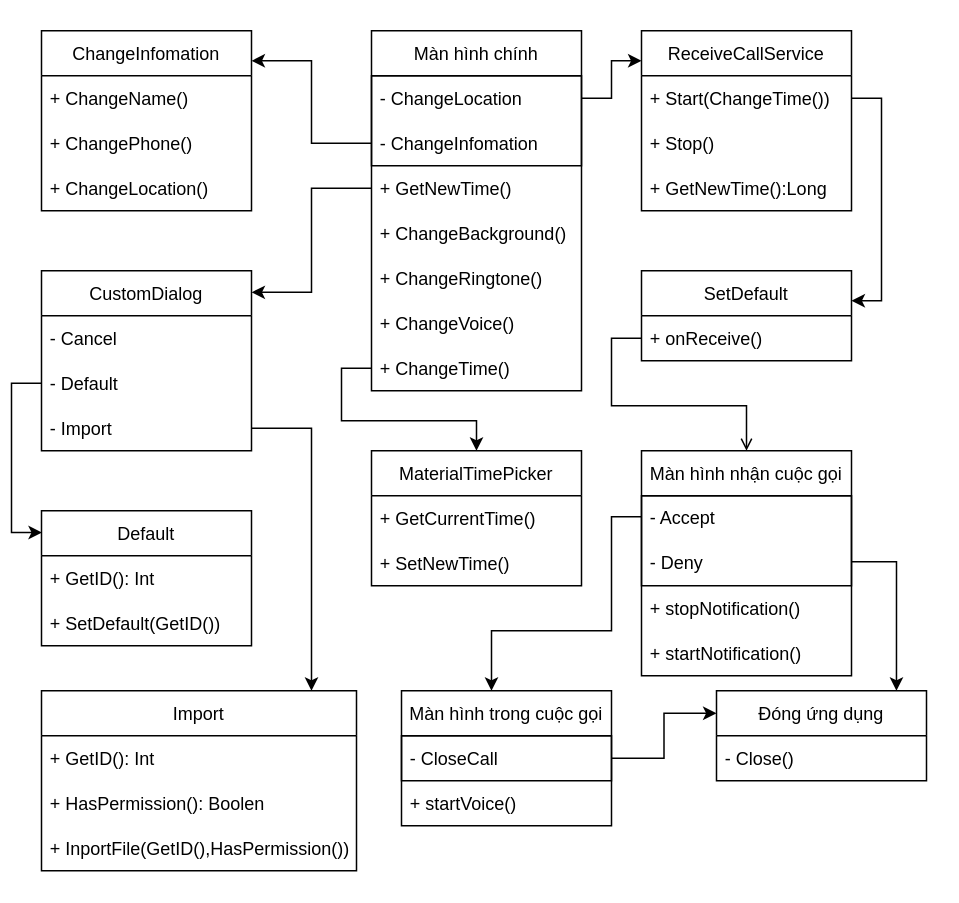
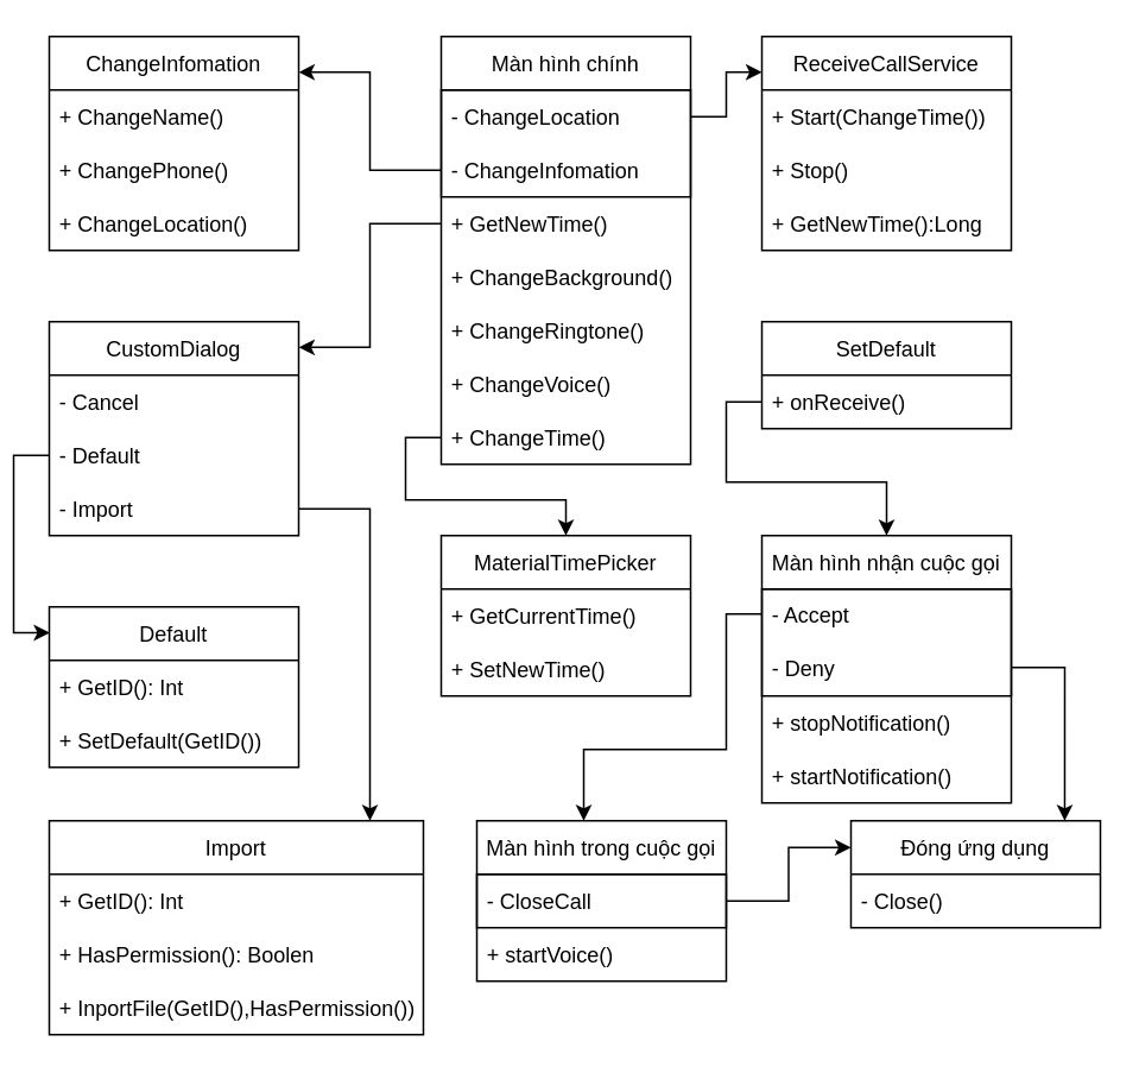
  <mxCell id="0" />
  <mxCell id="1" parent="0" />
  <mxCell id="2" value="Màn hình chính" style="swimlane;fontStyle=0;childLayout=stackLayout;horizontal=1;startSize=30;horizontalStack=0;resizeParent=1;resizeParentMax=0;resizeLast=0;collapsible=1;marginBottom=0;" vertex="1" parent="1"><mxGeometry x="240" y="20" width="140" height="240" as="geometry"><mxRectangle x="90" y="120" width="110" height="30" as="alternateBounds" /></mxGeometry></mxCell>
  <mxCell id="3" value="" style="group;strokeColor=default;" vertex="1" connectable="0" parent="2"><mxGeometry y="30" width="140" height="60" as="geometry" /></mxCell>
  <mxCell id="4" value="- ChangeLocation" style="text;strokeColor=none;fillColor=none;align=left;verticalAlign=middle;spacingLeft=4;spacingRight=4;overflow=hidden;points=[[0,0.5],[1,0.5]];portConstraint=eastwest;rotatable=0;" vertex="1" parent="3"><mxGeometry width="140" height="30" as="geometry" /></mxCell>
  <mxCell id="5" value="- ChangeInfomation" style="text;strokeColor=none;fillColor=none;align=left;verticalAlign=middle;spacingLeft=4;spacingRight=4;overflow=hidden;points=[[0,0.5],[1,0.5]];portConstraint=eastwest;rotatable=0;&#10;borderBottom=default;sketch=0;glass=0;rounded=0;fontStyle=0;BorderColor=default;" vertex="1" parent="3"><mxGeometry y="30" width="140" height="30" as="geometry" /></mxCell>
  <mxCell id="6" value="+ GetNewTime()" style="text;strokeColor=none;fillColor=none;align=left;verticalAlign=middle;spacingLeft=4;spacingRight=4;overflow=hidden;points=[[0,0.5],[1,0.5]];portConstraint=eastwest;rotatable=0;" vertex="1" parent="2"><mxGeometry y="90" width="140" height="30" as="geometry" /></mxCell>
  <mxCell id="7" value="+ ChangeBackground()" style="text;strokeColor=none;fillColor=none;align=left;verticalAlign=middle;spacingLeft=4;spacingRight=4;overflow=hidden;points=[[0,0.5],[1,0.5]];portConstraint=eastwest;rotatable=0;" vertex="1" parent="2"><mxGeometry y="120" width="140" height="30" as="geometry" /></mxCell>
  <mxCell id="8" value="+ ChangeRingtone()" style="text;strokeColor=none;fillColor=none;align=left;verticalAlign=middle;spacingLeft=4;spacingRight=4;overflow=hidden;points=[[0,0.5],[1,0.5]];portConstraint=eastwest;rotatable=0;" vertex="1" parent="2"><mxGeometry y="150" width="140" height="30" as="geometry" /></mxCell>
  <mxCell id="9" value="+ ChangeVoice()" style="text;strokeColor=none;fillColor=none;align=left;verticalAlign=middle;spacingLeft=4;spacingRight=4;overflow=hidden;points=[[0,0.5],[1,0.5]];portConstraint=eastwest;rotatable=0;" vertex="1" parent="2"><mxGeometry y="180" width="140" height="30" as="geometry" /></mxCell>
  <mxCell id="10" value="+ ChangeTime()" style="text;strokeColor=none;fillColor=none;align=left;verticalAlign=middle;spacingLeft=4;spacingRight=4;overflow=hidden;points=[[0,0.5],[1,0.5]];portConstraint=eastwest;rotatable=0;" vertex="1" parent="2"><mxGeometry y="210" width="140" height="30" as="geometry" /></mxCell>
  <mxCell id="11" value="ChangeInfomation" style="swimlane;fontStyle=0;childLayout=stackLayout;horizontal=1;startSize=30;horizontalStack=0;resizeParent=1;resizeParentMax=0;resizeLast=0;collapsible=1;marginBottom=0;" vertex="1" parent="1"><mxGeometry x="20" y="20" width="140" height="120" as="geometry" /></mxCell>
  <mxCell id="12" value="+ ChangeName()" style="text;strokeColor=none;fillColor=none;align=left;verticalAlign=middle;spacingLeft=4;spacingRight=4;overflow=hidden;points=[[0,0.5],[1,0.5]];portConstraint=eastwest;rotatable=0;" vertex="1" parent="11"><mxGeometry y="30" width="140" height="30" as="geometry" /></mxCell>
  <mxCell id="13" value="+ ChangePhone()" style="text;strokeColor=none;fillColor=none;align=left;verticalAlign=middle;spacingLeft=4;spacingRight=4;overflow=hidden;points=[[0,0.5],[1,0.5]];portConstraint=eastwest;rotatable=0;" vertex="1" parent="11"><mxGeometry y="60" width="140" height="30" as="geometry" /></mxCell>
  <mxCell id="14" value="+ ChangeLocation()" style="text;strokeColor=none;fillColor=none;align=left;verticalAlign=middle;spacingLeft=4;spacingRight=4;overflow=hidden;points=[[0,0.5],[1,0.5]];portConstraint=eastwest;rotatable=0;" vertex="1" parent="11"><mxGeometry y="90" width="140" height="30" as="geometry" /></mxCell>
  <mxCell id="15" style="edgeStyle=orthogonalEdgeStyle;rounded=0;orthogonalLoop=1;jettySize=auto;html=1;entryX=1;entryY=0.167;entryDx=0;entryDy=0;entryPerimeter=0;" edge="1" parent="1" source="5" target="11"><mxGeometry relative="1" as="geometry" /></mxCell>
  <mxCell id="16" value="CustomDialog" style="swimlane;fontStyle=0;childLayout=stackLayout;horizontal=1;startSize=30;horizontalStack=0;resizeParent=1;resizeParentMax=0;resizeLast=0;collapsible=1;marginBottom=0;" vertex="1" parent="1"><mxGeometry x="20" y="180" width="140" height="120" as="geometry" /></mxCell>
  <mxCell id="17" value="- Cancel" style="text;strokeColor=none;fillColor=none;align=left;verticalAlign=middle;spacingLeft=4;spacingRight=4;overflow=hidden;points=[[0,0.5],[1,0.5]];portConstraint=eastwest;rotatable=0;" vertex="1" parent="16"><mxGeometry y="30" width="140" height="30" as="geometry" /></mxCell>
  <mxCell id="18" value="- Default" style="text;strokeColor=none;fillColor=none;align=left;verticalAlign=middle;spacingLeft=4;spacingRight=4;overflow=hidden;points=[[0,0.5],[1,0.5]];portConstraint=eastwest;rotatable=0;" vertex="1" parent="16"><mxGeometry y="60" width="140" height="30" as="geometry" /></mxCell>
  <mxCell id="19" value="- Import" style="text;strokeColor=none;fillColor=none;align=left;verticalAlign=middle;spacingLeft=4;spacingRight=4;overflow=hidden;points=[[0,0.5],[1,0.5]];portConstraint=eastwest;rotatable=0;" vertex="1" parent="16"><mxGeometry y="90" width="140" height="30" as="geometry" /></mxCell>
  <mxCell id="20" style="edgeStyle=orthogonalEdgeStyle;rounded=0;orthogonalLoop=1;jettySize=auto;html=1;entryX=1;entryY=0.12;entryDx=0;entryDy=0;entryPerimeter=0;" edge="1" parent="1" source="6" target="16"><mxGeometry relative="1" as="geometry" /></mxCell>
  <mxCell id="21" value="Default" style="swimlane;fontStyle=0;childLayout=stackLayout;horizontal=1;startSize=30;horizontalStack=0;resizeParent=1;resizeParentMax=0;resizeLast=0;collapsible=1;marginBottom=0;" vertex="1" parent="1"><mxGeometry x="20" y="340" width="140" height="90" as="geometry" /></mxCell>
  <mxCell id="22" value="+ GetID(): Int" style="text;strokeColor=none;fillColor=none;align=left;verticalAlign=middle;spacingLeft=4;spacingRight=4;overflow=hidden;points=[[0,0.5],[1,0.5]];portConstraint=eastwest;rotatable=0;" vertex="1" parent="21"><mxGeometry y="30" width="140" height="30" as="geometry" /></mxCell>
  <mxCell id="23" value="+ SetDefault(GetID())" style="text;strokeColor=none;fillColor=none;align=left;verticalAlign=middle;spacingLeft=4;spacingRight=4;overflow=hidden;points=[[0,0.5],[1,0.5]];portConstraint=eastwest;rotatable=0;" vertex="1" parent="21"><mxGeometry y="60" width="140" height="30" as="geometry" /></mxCell>
  <mxCell id="24" style="edgeStyle=orthogonalEdgeStyle;rounded=0;orthogonalLoop=1;jettySize=auto;html=1;entryX=0.002;entryY=0.161;entryDx=0;entryDy=0;entryPerimeter=0;" edge="1" parent="1" source="18" target="21"><mxGeometry relative="1" as="geometry" /></mxCell>
  <mxCell id="25" value="Import" style="swimlane;fontStyle=0;childLayout=stackLayout;horizontal=1;startSize=30;horizontalStack=0;resizeParent=1;resizeParentMax=0;resizeLast=0;collapsible=1;marginBottom=0;" vertex="1" parent="1"><mxGeometry x="20" y="460" width="210" height="120" as="geometry" /></mxCell>
  <mxCell id="26" value="+ GetID(): Int" style="text;strokeColor=none;fillColor=none;align=left;verticalAlign=middle;spacingLeft=4;spacingRight=4;overflow=hidden;points=[[0,0.5],[1,0.5]];portConstraint=eastwest;rotatable=0;" vertex="1" parent="25"><mxGeometry y="30" width="210" height="30" as="geometry" /></mxCell>
  <mxCell id="27" value="+ HasPermission(): Boolen" style="text;strokeColor=none;fillColor=none;align=left;verticalAlign=middle;spacingLeft=4;spacingRight=4;overflow=hidden;points=[[0,0.5],[1,0.5]];portConstraint=eastwest;rotatable=0;" vertex="1" parent="25"><mxGeometry y="60" width="210" height="30" as="geometry" /></mxCell>
  <mxCell id="28" value="+ InportFile(GetID(),HasPermission())" style="text;strokeColor=none;fillColor=none;align=left;verticalAlign=middle;spacingLeft=4;spacingRight=4;overflow=hidden;points=[[0,0.5],[1,0.5]];portConstraint=eastwest;rotatable=0;" vertex="1" parent="25"><mxGeometry y="90" width="210" height="30" as="geometry" /></mxCell>
  <mxCell id="29" style="edgeStyle=orthogonalEdgeStyle;rounded=0;orthogonalLoop=1;jettySize=auto;html=1;" edge="1" parent="1" source="19" target="25"><mxGeometry relative="1" as="geometry"><Array as="points"><mxPoint x="200" y="285" /></Array></mxGeometry></mxCell>
  <mxCell id="30" value="MaterialTimePicker" style="swimlane;fontStyle=0;childLayout=stackLayout;horizontal=1;startSize=30;horizontalStack=0;resizeParent=1;resizeParentMax=0;resizeLast=0;collapsible=1;marginBottom=0;" vertex="1" parent="1"><mxGeometry x="240" y="300" width="140" height="90" as="geometry" /></mxCell>
  <mxCell id="31" value="+ GetCurrentTime()" style="text;strokeColor=none;fillColor=none;align=left;verticalAlign=middle;spacingLeft=4;spacingRight=4;overflow=hidden;points=[[0,0.5],[1,0.5]];portConstraint=eastwest;rotatable=0;" vertex="1" parent="30"><mxGeometry y="30" width="140" height="30" as="geometry" /></mxCell>
  <mxCell id="32" value="+ SetNewTime()" style="text;strokeColor=none;fillColor=none;align=left;verticalAlign=middle;spacingLeft=4;spacingRight=4;overflow=hidden;points=[[0,0.5],[1,0.5]];portConstraint=eastwest;rotatable=0;" vertex="1" parent="30"><mxGeometry y="60" width="140" height="30" as="geometry" /></mxCell>
  <mxCell id="33" style="edgeStyle=orthogonalEdgeStyle;rounded=0;orthogonalLoop=1;jettySize=auto;html=1;" edge="1" parent="1" source="10" target="30"><mxGeometry relative="1" as="geometry" /></mxCell>
  <mxCell id="34" value="ReceiveCallService" style="swimlane;fontStyle=0;childLayout=stackLayout;horizontal=1;startSize=30;horizontalStack=0;resizeParent=1;resizeParentMax=0;resizeLast=0;collapsible=1;marginBottom=0;" vertex="1" parent="1"><mxGeometry x="420" y="20" width="140" height="120" as="geometry" /></mxCell>
  <mxCell id="35" value="+ Start(ChangeTime())" style="text;strokeColor=none;fillColor=none;align=left;verticalAlign=middle;spacingLeft=4;spacingRight=4;overflow=hidden;points=[[0,0.5],[1,0.5]];portConstraint=eastwest;rotatable=0;" vertex="1" parent="34"><mxGeometry y="30" width="140" height="30" as="geometry" /></mxCell>
  <mxCell id="36" value="+ Stop()" style="text;strokeColor=none;fillColor=none;align=left;verticalAlign=middle;spacingLeft=4;spacingRight=4;overflow=hidden;points=[[0,0.5],[1,0.5]];portConstraint=eastwest;rotatable=0;" vertex="1" parent="34"><mxGeometry y="60" width="140" height="30" as="geometry" /></mxCell>
  <mxCell id="37" value="+ GetNewTime():Long" style="text;strokeColor=none;fillColor=none;align=left;verticalAlign=middle;spacingLeft=4;spacingRight=4;overflow=hidden;points=[[0,0.5],[1,0.5]];portConstraint=eastwest;rotatable=0;" vertex="1" parent="34"><mxGeometry y="90" width="140" height="30" as="geometry" /></mxCell>
  <mxCell id="38" style="edgeStyle=orthogonalEdgeStyle;rounded=0;orthogonalLoop=1;jettySize=auto;html=1;entryX=0;entryY=0.167;entryDx=0;entryDy=0;entryPerimeter=0;" edge="1" parent="1" source="4" target="34"><mxGeometry relative="1" as="geometry" /></mxCell>
  <mxCell id="39" value="SetDefault" style="swimlane;fontStyle=0;childLayout=stackLayout;horizontal=1;startSize=30;horizontalStack=0;resizeParent=1;resizeParentMax=0;resizeLast=0;collapsible=1;marginBottom=0;" vertex="1" parent="1"><mxGeometry x="420" y="180" width="140" height="60" as="geometry" /></mxCell>
  <mxCell id="40" value="+ onReceive()" style="text;strokeColor=none;fillColor=none;align=left;verticalAlign=middle;spacingLeft=4;spacingRight=4;overflow=hidden;points=[[0,0.5],[1,0.5]];portConstraint=eastwest;rotatable=0;" vertex="1" parent="39"><mxGeometry y="30" width="140" height="30" as="geometry" /></mxCell>
- <mxCell id="41" style="edgeStyle=orthogonalEdgeStyle;rounded=0;orthogonalLoop=1;jettySize=auto;html=1;" edge="1" parent="1" source="35" target="39"><mxGeometry relative="1" as="geometry"><mxPoint x="570" y="200" as="targetPoint" /><Array as="points"><mxPoint x="580" y="65" /><mxPoint x="580" y="200" /></Array></mxGeometry></mxCell>
  <mxCell id="42" value="Màn hình nhận cuộc gọi" style="swimlane;fontStyle=0;childLayout=stackLayout;horizontal=1;startSize=30;horizontalStack=0;resizeParent=1;resizeParentMax=0;resizeLast=0;collapsible=1;marginBottom=0;" vertex="1" parent="1"><mxGeometry x="420" y="300" width="140" height="150" as="geometry" /></mxCell>
  <mxCell id="43" value="" style="group;strokeColor=default;" vertex="1" connectable="0" parent="42"><mxGeometry y="30" width="140" height="60" as="geometry" /></mxCell>
  <mxCell id="44" value="- Accept" style="text;strokeColor=none;fillColor=none;align=left;verticalAlign=middle;spacingLeft=4;spacingRight=4;overflow=hidden;points=[[0,0.5],[1,0.5]];portConstraint=eastwest;rotatable=0;" vertex="1" parent="43"><mxGeometry y="-1" width="140" height="30" as="geometry" /></mxCell>
  <mxCell id="45" value="- Deny" style="text;strokeColor=none;fillColor=none;align=left;verticalAlign=middle;spacingLeft=4;spacingRight=4;overflow=hidden;points=[[0,0.5],[1,0.5]];portConstraint=eastwest;rotatable=0;" vertex="1" parent="43"><mxGeometry y="29" width="140" height="30" as="geometry" /></mxCell>
  <mxCell id="46" value="+ stopNotification()" style="text;strokeColor=none;fillColor=none;align=left;verticalAlign=middle;spacingLeft=4;spacingRight=4;overflow=hidden;points=[[0,0.5],[1,0.5]];portConstraint=eastwest;rotatable=0;" vertex="1" parent="42"><mxGeometry y="90" width="140" height="30" as="geometry" /></mxCell>
  <mxCell id="47" value="+ startNotification()" style="text;strokeColor=none;fillColor=none;align=left;verticalAlign=middle;spacingLeft=4;spacingRight=4;overflow=hidden;points=[[0,0.5],[1,0.5]];portConstraint=eastwest;rotatable=0;" vertex="1" parent="42"><mxGeometry y="120" width="140" height="30" as="geometry" /></mxCell>
- <mxCell id="48" style="edgeStyle=orthogonalEdgeStyle;rounded=0;orthogonalLoop=1;jettySize=auto;html=1;endArrow=open;" edge="1" parent="1" source="40" target="42"><mxGeometry relative="1" as="geometry" /></mxCell>
+ <mxCell id="48" style="edgeStyle=orthogonalEdgeStyle;rounded=0;orthogonalLoop=1;jettySize=auto;html=1;" edge="1" parent="1" source="40" target="42"><mxGeometry relative="1" as="geometry" /></mxCell>
  <mxCell id="49" value="Màn hình trong cuộc gọi" style="swimlane;fontStyle=0;childLayout=stackLayout;horizontal=1;startSize=30;horizontalStack=0;resizeParent=1;resizeParentMax=0;resizeLast=0;collapsible=1;marginBottom=0;rounded=0;glass=0;labelBorderColor=none;sketch=0;strokeColor=default;fillColor=none;" vertex="1" parent="1"><mxGeometry x="260" y="460" width="140" height="90" as="geometry" /></mxCell>
  <mxCell id="50" value="- CloseCall" style="text;strokeColor=default;fillColor=none;align=left;verticalAlign=middle;spacingLeft=4;spacingRight=4;overflow=hidden;points=[[0,0.5],[1,0.5]];portConstraint=eastwest;rotatable=0;rounded=0;glass=0;labelBorderColor=none;sketch=0;" vertex="1" parent="49"><mxGeometry y="30" width="140" height="30" as="geometry" /></mxCell>
  <mxCell id="51" value="+ startVoice()" style="text;strokeColor=none;fillColor=none;align=left;verticalAlign=middle;spacingLeft=4;spacingRight=4;overflow=hidden;points=[[0,0.5],[1,0.5]];portConstraint=eastwest;rotatable=0;rounded=0;glass=0;labelBorderColor=none;sketch=0;" vertex="1" parent="49"><mxGeometry y="60" width="140" height="30" as="geometry" /></mxCell>
  <mxCell id="52" style="edgeStyle=orthogonalEdgeStyle;rounded=0;orthogonalLoop=1;jettySize=auto;html=1;" edge="1" parent="1" source="44" target="49"><mxGeometry relative="1" as="geometry"><Array as="points"><mxPoint x="400" y="344" /><mxPoint x="400" y="420" /><mxPoint x="320" y="420" /></Array></mxGeometry></mxCell>
  <mxCell id="53" value="Đóng ứng dụng" style="swimlane;fontStyle=0;childLayout=stackLayout;horizontal=1;startSize=30;horizontalStack=0;resizeParent=1;resizeParentMax=0;resizeLast=0;collapsible=1;marginBottom=0;rounded=0;glass=0;labelBorderColor=none;sketch=0;strokeColor=default;fillColor=none;" vertex="1" parent="1"><mxGeometry x="470" y="460" width="140" height="60" as="geometry" /></mxCell>
  <mxCell id="54" value="- Close()" style="text;strokeColor=none;fillColor=none;align=left;verticalAlign=middle;spacingLeft=4;spacingRight=4;overflow=hidden;points=[[0,0.5],[1,0.5]];portConstraint=eastwest;rotatable=0;rounded=0;glass=0;labelBorderColor=none;sketch=0;" vertex="1" parent="53"><mxGeometry y="30" width="140" height="30" as="geometry" /></mxCell>
  <mxCell id="55" style="edgeStyle=orthogonalEdgeStyle;rounded=0;orthogonalLoop=1;jettySize=auto;html=1;exitX=1;exitY=0.5;exitDx=0;exitDy=0;entryX=0;entryY=0.25;entryDx=0;entryDy=0;" edge="1" parent="1" source="50" target="53"><mxGeometry relative="1" as="geometry" /></mxCell>
  <mxCell id="56" style="edgeStyle=orthogonalEdgeStyle;rounded=0;orthogonalLoop=1;jettySize=auto;html=1;entryX=0.857;entryY=0;entryDx=0;entryDy=0;entryPerimeter=0;" edge="1" parent="1" source="45" target="53"><mxGeometry relative="1" as="geometry" /></mxCell>
